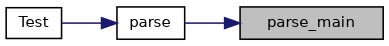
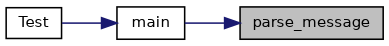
  digraph {
    rankdir=RL
    node [color=black fillcolor=white fontname=Helvetica fontsize=10 shape=record style=filled]
    edge [color=midnightblue dir=back fontname=Helvetica fontsize=10 labelfontname=Helvetica labelfontsize=10 style=solid]
-   n1 [fillcolor=grey75 fontcolor=black height=0.2 label=parse_main width=0.4]
-   n2 [height=0.2 label=parse width=0.4]
+   n1 [fillcolor=grey75 fontcolor=black height=0.2 label=parse_message width=0.4]
+   n2 [height=0.2 label=main width=0.4]
    n3 [height=0.2 label=Test width=0.4]
    n1 -> n2
    n2 -> n3
  }
